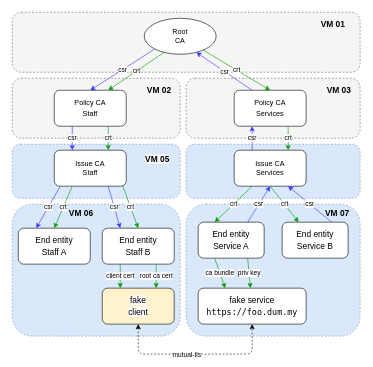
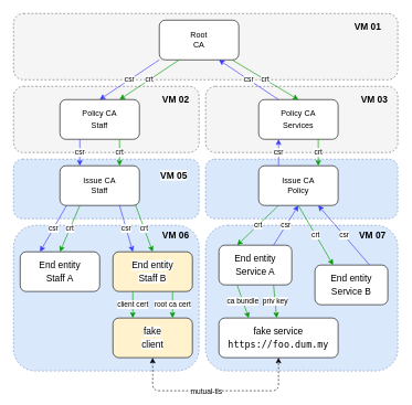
  <mxCell id="0" />
  <mxCell id="1" parent="0" />
  <mxCell id="2" value="" style="rounded=1;whiteSpace=wrap;html=1;dashed=1;fillColor=#dae8fc;strokeColor=#6c8ebf;" parent="1" vertex="1"><mxGeometry x="20" y="340" width="280" height="220" as="geometry" /></mxCell>
  <mxCell id="3" value="" style="rounded=1;whiteSpace=wrap;html=1;dashed=1;fillColor=#f5f5f5;strokeColor=#666666;fontColor=#333333;" parent="1" vertex="1"><mxGeometry x="310" y="130" width="290" height="100" as="geometry" /></mxCell>
  <mxCell id="4" value="" style="rounded=1;whiteSpace=wrap;html=1;dashed=1;fillColor=#f5f5f5;strokeColor=#666666;fontColor=#333333;" parent="1" vertex="1"><mxGeometry x="20" y="130" width="280" height="100" as="geometry" /></mxCell>
  <mxCell id="5" value="" style="rounded=1;whiteSpace=wrap;html=1;dashed=1;fillColor=#dae8fc;strokeColor=#6c8ebf;" parent="1" vertex="1"><mxGeometry x="310" y="340" width="290" height="220" as="geometry" /></mxCell>
  <mxCell id="6" value="" style="rounded=1;whiteSpace=wrap;html=1;dashed=1;fillColor=#dae8fc;strokeColor=#6c8ebf;" parent="1" vertex="1"><mxGeometry x="20" y="240" width="280" height="90" as="geometry" /></mxCell>
  <mxCell id="7" value="" style="rounded=1;whiteSpace=wrap;html=1;dashed=1;fillColor=#dae8fc;strokeColor=#6c8ebf;" parent="1" vertex="1"><mxGeometry x="310" y="240" width="290" height="90" as="geometry" /></mxCell>
  <mxCell id="8" value="" style="rounded=1;whiteSpace=wrap;html=1;dashed=1;fillColor=#f5f5f5;strokeColor=#666666;fontColor=#333333;" parent="1" vertex="1"><mxGeometry x="20" y="20" width="580" height="100" as="geometry" /></mxCell>
- <mxCell id="9" value="Root&lt;br&gt;CA" style="ellipse;whiteSpace=wrap;html=1;" parent="1" vertex="1"><mxGeometry x="240" y="30" width="120" height="60" as="geometry" /></mxCell>
+ <mxCell id="9" value="Root&lt;br&gt;CA" style="rounded=1;whiteSpace=wrap;html=1;" parent="1" vertex="1"><mxGeometry x="240" y="30" width="120" height="60" as="geometry" /></mxCell>
  <mxCell id="10" value="&lt;div style=&quot;line-height: 19px&quot;&gt;&lt;span style=&quot;background-color: rgb(255 , 255 , 255)&quot;&gt;Policy CA&lt;br&gt;Staff&lt;/span&gt;&lt;/div&gt;" style="rounded=1;whiteSpace=wrap;html=1;" parent="1" vertex="1"><mxGeometry x="90" y="150" width="120" height="60" as="geometry" /></mxCell>
  <mxCell id="11" value="&lt;div style=&quot;line-height: 19px&quot;&gt;&lt;span style=&quot;background-color: rgb(255 , 255 , 255)&quot;&gt;Policy CA&lt;br&gt;Services&lt;/span&gt;&lt;/div&gt;" style="rounded=1;whiteSpace=wrap;html=1;" parent="1" vertex="1"><mxGeometry x="390" y="150" width="120" height="60" as="geometry" /></mxCell>
  <mxCell id="12" value="&lt;div style=&quot;font-size: 14px ; line-height: 19px&quot;&gt;&lt;span style=&quot;background-color: rgb(255 , 255 , 255)&quot;&gt;End entity&lt;br&gt;Staff A&lt;/span&gt;&lt;/div&gt;" style="rounded=1;whiteSpace=wrap;html=1;" parent="1" vertex="1"><mxGeometry x="30" y="380" width="120" height="60" as="geometry" /></mxCell>
- <mxCell id="13" value="&lt;div style=&quot;font-size: 14px ; line-height: 19px&quot;&gt;&lt;span style=&quot;background-color: rgb(255 , 255 , 255)&quot;&gt;End entity&lt;br&gt;Staff B&lt;/span&gt;&lt;/div&gt;" style="rounded=1;whiteSpace=wrap;html=1;" parent="1" vertex="1"><mxGeometry x="170" y="380" width="120" height="60" as="geometry" /></mxCell>
+ <mxCell id="13" value="&lt;div style=&quot;font-size: 14px ; line-height: 19px&quot;&gt;&lt;span style=&quot;background-color: rgb(255 , 255 , 255)&quot;&gt;End entity&lt;br&gt;Staff B&lt;/span&gt;&lt;/div&gt;" style="rounded=1;whiteSpace=wrap;html=1;fillColor=#fff2cc;" parent="1" vertex="1"><mxGeometry x="170" y="380" width="120" height="60" as="geometry" /></mxCell>
  <mxCell id="14" value="&lt;div style=&quot;font-size: 14px ; line-height: 19px&quot;&gt;&lt;span style=&quot;background-color: rgb(255 , 255 , 255)&quot;&gt;End entity&lt;br&gt;Service A&lt;/span&gt;&lt;/div&gt;" style="rounded=1;whiteSpace=wrap;html=1;" parent="1" vertex="1"><mxGeometry x="330" y="370" width="110" height="60" as="geometry" /></mxCell>
- <mxCell id="15" value="&lt;div style=&quot;font-size: 14px ; line-height: 19px&quot;&gt;&lt;span style=&quot;background-color: rgb(255 , 255 , 255)&quot;&gt;End entity&lt;br&gt;Service B&lt;/span&gt;&lt;/div&gt;" style="rounded=1;whiteSpace=wrap;html=1;" parent="1" vertex="1"><mxGeometry x="470" y="370" width="110" height="60" as="geometry" /></mxCell>
+ <mxCell id="15" value="&lt;div style=&quot;font-size: 14px ; line-height: 19px&quot;&gt;&lt;span style=&quot;background-color: rgb(255 , 255 , 255)&quot;&gt;End entity&lt;br&gt;Service B&lt;/span&gt;&lt;/div&gt;" style="rounded=1;whiteSpace=wrap;html=1;" parent="1" vertex="1"><mxGeometry x="475" y="400" width="110" height="60" as="geometry" /></mxCell>
  <mxCell id="16" value="crt" style="endArrow=classic;html=1;entryX=0.25;entryY=0;entryDx=0;entryDy=0;exitX=0.25;exitY=1;exitDx=0;exitDy=0;strokeColor=#009900;" parent="1" source="17" target="14" edge="1"><mxGeometry width="50" height="50" relative="1" as="geometry"><mxPoint x="170" y="240" as="sourcePoint" /><mxPoint x="230" y="320" as="targetPoint" /></mxGeometry></mxCell>
- <mxCell id="17" value="Issue CA&lt;br&gt;Services" style="rounded=1;whiteSpace=wrap;html=1;" parent="1" vertex="1"><mxGeometry x="390" y="250" width="120" height="60" as="geometry" /></mxCell>
+ <mxCell id="17" value="Issue CA&lt;br&gt;Policy" style="rounded=1;whiteSpace=wrap;html=1;" parent="1" vertex="1"><mxGeometry x="390" y="250" width="120" height="60" as="geometry" /></mxCell>
  <mxCell id="18" value="Issue CA&lt;br&gt;Staff" style="rounded=1;whiteSpace=wrap;html=1;" parent="1" vertex="1"><mxGeometry x="90" y="250" width="120" height="60" as="geometry" /></mxCell>
  <mxCell id="19" value="&lt;font style=&quot;font-size: 14px&quot;&gt;&lt;b&gt;VM 01&lt;/b&gt;&lt;/font&gt;" style="text;html=1;strokeColor=none;fillColor=none;align=center;verticalAlign=middle;whiteSpace=wrap;rounded=0;dashed=1;" parent="1" vertex="1"><mxGeometry x="520" y="30" width="70" height="20" as="geometry" /></mxCell>
  <mxCell id="20" value="&lt;b style=&quot;color: rgb(0 , 0 , 0) ; font-family: &amp;#34;helvetica&amp;#34; ; font-size: 14px ; font-style: normal ; letter-spacing: normal ; text-align: center ; text-indent: 0px ; text-transform: none ; word-spacing: 0px ; background-color: rgb(248 , 249 , 250)&quot;&gt;VM 05&lt;/b&gt;" style="text;whiteSpace=wrap;html=1;" parent="1" vertex="1"><mxGeometry x="240" y="250" width="70" height="30" as="geometry" /></mxCell>
  <mxCell id="21" value="&lt;div style=&quot;text-align: center&quot;&gt;&lt;font face=&quot;helvetica&quot;&gt;&lt;span style=&quot;font-size: 14px&quot;&gt;&lt;b&gt;VM 07&lt;/b&gt;&lt;/span&gt;&lt;/font&gt;&lt;/div&gt;" style="text;whiteSpace=wrap;html=1;" parent="1" vertex="1"><mxGeometry x="540" y="340" width="50" height="30" as="geometry" /></mxCell>
  <mxCell id="22" value="csr" style="endArrow=classic;html=1;entryX=0.75;entryY=1;entryDx=0;entryDy=0;exitX=0.75;exitY=0;exitDx=0;exitDy=0;strokeColor=#3333FF;" parent="1" source="15" target="17" edge="1"><mxGeometry width="50" height="50" relative="1" as="geometry"><mxPoint x="640" y="420" as="sourcePoint" /><mxPoint x="690" y="370" as="targetPoint" /></mxGeometry></mxCell>
  <mxCell id="23" value="crt" style="endArrow=classic;html=1;entryX=0.25;entryY=0;entryDx=0;entryDy=0;exitX=0.5;exitY=1;exitDx=0;exitDy=0;strokeColor=#009900;" parent="1" source="17" target="15" edge="1"><mxGeometry width="50" height="50" relative="1" as="geometry"><mxPoint x="460" y="320" as="sourcePoint" /><mxPoint x="400" y="390" as="targetPoint" /></mxGeometry></mxCell>
  <mxCell id="24" value="csr" style="endArrow=classic;html=1;exitX=0.75;exitY=0;exitDx=0;exitDy=0;entryX=0.5;entryY=1;entryDx=0;entryDy=0;strokeColor=#3333FF;" parent="1" source="14" target="17" edge="1"><mxGeometry width="50" height="50" relative="1" as="geometry"><mxPoint x="560" y="390" as="sourcePoint" /><mxPoint x="490" y="320" as="targetPoint" /></mxGeometry></mxCell>
  <mxCell id="25" value="crt" style="endArrow=classic;html=1;entryX=0.75;entryY=0;entryDx=0;entryDy=0;exitX=0.75;exitY=1;exitDx=0;exitDy=0;strokeColor=#009900;" parent="1" source="11" target="17" edge="1"><mxGeometry width="50" height="50" relative="1" as="geometry"><mxPoint x="430" y="320" as="sourcePoint" /><mxPoint x="370" y="390" as="targetPoint" /></mxGeometry></mxCell>
  <mxCell id="26" value="csr" style="endArrow=classic;html=1;entryX=0.25;entryY=1;entryDx=0;entryDy=0;exitX=0.25;exitY=0;exitDx=0;exitDy=0;strokeColor=#3333FF;" parent="1" source="17" target="11" edge="1"><mxGeometry width="50" height="50" relative="1" as="geometry"><mxPoint x="560" y="390" as="sourcePoint" /><mxPoint x="490" y="320" as="targetPoint" /></mxGeometry></mxCell>
  <mxCell id="27" value="csr" style="endArrow=classic;html=1;entryX=0.75;entryY=1;entryDx=0;entryDy=0;exitX=0.25;exitY=0;exitDx=0;exitDy=0;strokeColor=#3333FF;" parent="1" source="11" target="9" edge="1"><mxGeometry width="50" height="50" relative="1" as="geometry"><mxPoint x="430" y="260" as="sourcePoint" /><mxPoint x="430" y="220" as="targetPoint" /></mxGeometry></mxCell>
  <mxCell id="28" value="crt" style="endArrow=classic;html=1;entryX=0.5;entryY=0;entryDx=0;entryDy=0;strokeColor=#009900;" parent="1" source="9" target="11" edge="1"><mxGeometry width="50" height="50" relative="1" as="geometry"><mxPoint x="490" y="220" as="sourcePoint" /><mxPoint x="490" y="260" as="targetPoint" /></mxGeometry></mxCell>
- <mxCell id="29" value="&lt;font style=&quot;font-size: 14px&quot;&gt;&lt;b&gt;VM 06&lt;/b&gt;&lt;/font&gt;" style="text;html=1;strokeColor=none;fillColor=none;align=center;verticalAlign=middle;whiteSpace=wrap;rounded=0;dashed=1;" parent="1" vertex="1"><mxGeometry x="100" y="345" width="70" height="20" as="geometry" /></mxCell>
+ <mxCell id="29" value="&lt;font style=&quot;font-size: 14px&quot;&gt;&lt;b&gt;VM 06&lt;/b&gt;&lt;/font&gt;" style="text;html=1;strokeColor=none;fillColor=none;align=center;verticalAlign=middle;whiteSpace=wrap;rounded=0;dashed=1;" parent="1" vertex="1"><mxGeometry x="230" y="345" width="70" height="20" as="geometry" /></mxCell>
  <mxCell id="30" value="&lt;font style=&quot;font-size: 14px&quot;&gt;&lt;b&gt;VM 03&lt;/b&gt;&lt;/font&gt;" style="text;html=1;strokeColor=none;fillColor=none;align=center;verticalAlign=middle;whiteSpace=wrap;rounded=0;dashed=1;" parent="1" vertex="1"><mxGeometry x="530" y="140" width="70" height="20" as="geometry" /></mxCell>
  <mxCell id="31" value="&lt;font style=&quot;font-size: 14px&quot;&gt;&lt;b&gt;VM 02&lt;/b&gt;&lt;/font&gt;" style="text;html=1;strokeColor=none;fillColor=none;align=center;verticalAlign=middle;whiteSpace=wrap;rounded=0;dashed=1;" parent="1" vertex="1"><mxGeometry x="230" y="140" width="70" height="20" as="geometry" /></mxCell>
  <mxCell id="32" value="&lt;div style=&quot;font-size: 14px ; line-height: 19px&quot;&gt;&lt;span style=&quot;background-color: rgb(255 , 255 , 255)&quot;&gt;fake&amp;nbsp;&lt;/span&gt;&lt;span style=&quot;background-color: rgb(255 , 255 , 255)&quot;&gt;service&lt;/span&gt;&lt;/div&gt;&lt;div style=&quot;font-size: 14px ; line-height: 19px&quot;&gt;&lt;div style=&quot;font-family: &amp;#34;droid sans mono&amp;#34; , monospace , monospace , &amp;#34;droid sans fallback&amp;#34; ; line-height: 19px&quot;&gt;https://foo.dum.my&lt;/div&gt;&lt;/div&gt;" style="rounded=1;whiteSpace=wrap;html=1;" parent="1" vertex="1"><mxGeometry x="330" y="480" width="180" height="60" as="geometry" /></mxCell>
  <mxCell id="33" value="&lt;div style=&quot;font-size: 14px ; line-height: 19px&quot;&gt;&lt;span style=&quot;background-color: rgb(255 , 255 , 255)&quot;&gt;fake&lt;/span&gt;&lt;/div&gt;&lt;div style=&quot;font-size: 14px ; line-height: 19px&quot;&gt;&lt;span style=&quot;background-color: rgb(255 , 255 , 255)&quot;&gt;client&lt;/span&gt;&lt;/div&gt;" style="rounded=1;whiteSpace=wrap;html=1;fillColor=#fff2cc;" parent="1" vertex="1"><mxGeometry x="170" y="480" width="120" height="60" as="geometry" /></mxCell>
  <mxCell id="34" value="ca bundle" style="endArrow=classic;html=1;entryX=0.25;entryY=0;entryDx=0;entryDy=0;exitX=0.25;exitY=1;exitDx=0;exitDy=0;strokeColor=#009900;" parent="1" source="14" target="32" edge="1"><mxGeometry width="50" height="50" relative="1" as="geometry"><mxPoint x="430" y="320" as="sourcePoint" /><mxPoint x="367.5" y="390" as="targetPoint" /></mxGeometry></mxCell>
  <mxCell id="35" value="priv key" style="endArrow=classic;html=1;strokeColor=#009900;exitX=0.75;exitY=1;exitDx=0;exitDy=0;" parent="1" source="14" target="32" edge="1"><mxGeometry width="50" height="50" relative="1" as="geometry"><mxPoint x="480" y="660" as="sourcePoint" /><mxPoint x="385" y="480" as="targetPoint" /></mxGeometry></mxCell>
  <mxCell id="36" value="root ca cert" style="endArrow=classic;html=1;entryX=0.75;entryY=0;entryDx=0;entryDy=0;exitX=0.75;exitY=1;exitDx=0;exitDy=0;strokeColor=#009900;" parent="1" source="13" target="33" edge="1"><mxGeometry width="50" height="50" relative="1" as="geometry"><mxPoint x="430" y="320" as="sourcePoint" /><mxPoint x="367.5" y="380" as="targetPoint" /></mxGeometry></mxCell>
  <mxCell id="37" value="crt" style="endArrow=classic;html=1;entryX=0.75;entryY=0;entryDx=0;entryDy=0;strokeColor=#009900;exitX=0.25;exitY=1;exitDx=0;exitDy=0;" parent="1" source="9" target="10" edge="1"><mxGeometry width="50" height="50" relative="1" as="geometry"><mxPoint x="360" y="100" as="sourcePoint" /><mxPoint x="460" y="160" as="targetPoint" /></mxGeometry></mxCell>
  <mxCell id="38" value="csr" style="endArrow=classic;html=1;entryX=0.5;entryY=0;entryDx=0;entryDy=0;exitX=0;exitY=1;exitDx=0;exitDy=0;strokeColor=#3333FF;" parent="1" source="9" target="10" edge="1"><mxGeometry width="50" height="50" relative="1" as="geometry"><mxPoint x="430" y="160" as="sourcePoint" /><mxPoint x="340" y="100" as="targetPoint" /></mxGeometry></mxCell>
  <mxCell id="39" value="csr" style="endArrow=classic;html=1;entryX=0.25;entryY=0;entryDx=0;entryDy=0;exitX=0.25;exitY=1;exitDx=0;exitDy=0;strokeColor=#3333FF;" parent="1" source="10" target="18" edge="1"><mxGeometry width="50" height="50" relative="1" as="geometry"><mxPoint x="440" y="170" as="sourcePoint" /><mxPoint x="350" y="110" as="targetPoint" /></mxGeometry></mxCell>
  <mxCell id="40" value="crt" style="endArrow=classic;html=1;entryX=0.75;entryY=0;entryDx=0;entryDy=0;strokeColor=#009900;exitX=0.75;exitY=1;exitDx=0;exitDy=0;" parent="1" source="10" target="18" edge="1"><mxGeometry width="50" height="50" relative="1" as="geometry"><mxPoint x="360" y="100" as="sourcePoint" /><mxPoint x="460" y="160" as="targetPoint" /></mxGeometry></mxCell>
  <mxCell id="41" value="crt" style="endArrow=classic;html=1;entryX=0.5;entryY=0;entryDx=0;entryDy=0;strokeColor=#009900;exitX=0.95;exitY=0.983;exitDx=0;exitDy=0;exitPerimeter=0;" parent="1" source="18" target="13" edge="1"><mxGeometry width="50" height="50" relative="1" as="geometry"><mxPoint x="370" y="110" as="sourcePoint" /><mxPoint x="470" y="170" as="targetPoint" /></mxGeometry></mxCell>
  <mxCell id="42" value="crt" style="endArrow=classic;html=1;strokeColor=#009900;exitX=0.25;exitY=1;exitDx=0;exitDy=0;" parent="1" source="18" edge="1"><mxGeometry width="50" height="50" relative="1" as="geometry"><mxPoint x="380" y="120" as="sourcePoint" /><mxPoint x="90" y="380" as="targetPoint" /></mxGeometry></mxCell>
  <mxCell id="43" value="csr" style="endArrow=classic;html=1;entryX=0.25;entryY=0;entryDx=0;entryDy=0;strokeColor=#3333FF;" parent="1" target="12" edge="1"><mxGeometry width="50" height="50" relative="1" as="geometry"><mxPoint x="100" y="310" as="sourcePoint" /><mxPoint x="130" y="260" as="targetPoint" /></mxGeometry></mxCell>
  <mxCell id="44" value="csr" style="endArrow=classic;html=1;entryX=0.25;entryY=0;entryDx=0;entryDy=0;exitX=0.75;exitY=1;exitDx=0;exitDy=0;strokeColor=#3333FF;" parent="1" source="18" target="13" edge="1"><mxGeometry width="50" height="50" relative="1" as="geometry"><mxPoint x="130" y="220" as="sourcePoint" /><mxPoint x="130" y="260" as="targetPoint" /></mxGeometry></mxCell>
  <mxCell id="45" value="" style="edgeStyle=elbowEdgeStyle;elbow=vertical;endArrow=classic;html=1;exitX=0.5;exitY=1;exitDx=0;exitDy=0;entryX=0.5;entryY=1;entryDx=0;entryDy=0;startArrow=classic;startFill=1;dashed=1;" parent="1" source="33" target="32" edge="1"><mxGeometry width="50" height="50" relative="1" as="geometry"><mxPoint x="250" y="690" as="sourcePoint" /><mxPoint x="370" y="640" as="targetPoint" /><Array as="points"><mxPoint x="325" y="590" /></Array></mxGeometry></mxCell>
  <mxCell id="46" value="mutual-tls" style="edgeLabel;html=1;align=center;verticalAlign=middle;resizable=0;points=[];" parent="45" vertex="1" connectable="0"><mxGeometry x="0.138" relative="1" as="geometry"><mxPoint x="-35" as="offset" /></mxGeometry></mxCell>
  <mxCell id="47" value="client cert" style="endArrow=classic;html=1;exitX=0.25;exitY=1;exitDx=0;exitDy=0;strokeColor=#009900;entryX=0.25;entryY=0;entryDx=0;entryDy=0;" edge="1" parent="1" source="13" target="33"><mxGeometry width="50" height="50" relative="1" as="geometry"><mxPoint x="240" y="450" as="sourcePoint" /><mxPoint x="240" y="490" as="targetPoint" /></mxGeometry></mxCell>
